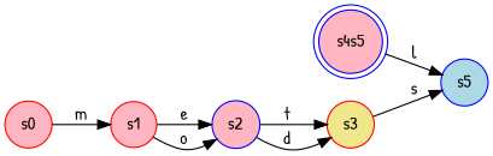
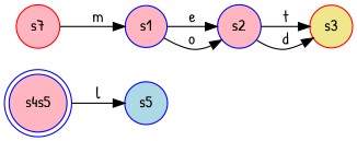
  digraph {
    fontname="Patrick Hand"
    rankdir=LR
    node [color=blue fillcolor=lightpink fontname="Patrick Hand" shape=circle style=filled]
    edge [fontname="Patrick Hand"]
    s4s5 [shape=doublecircle]
    s5 [fillcolor=lightblue]
-   s0 [color=red]
-   s1 [color=red]
+   s0 [color=red label=s7]
+   s1
    s2
    s3 [color=red fillcolor=khaki]
    s4s5 -> s5 [label=l]
    s0 -> s1 [label=m]
    s1 -> s2 [label=e]
    s1 -> s2 [label=o]
    s2 -> s3 [label=t]
    s2 -> s3 [label=d]
-   s3 -> s5 [label=s]
  }
